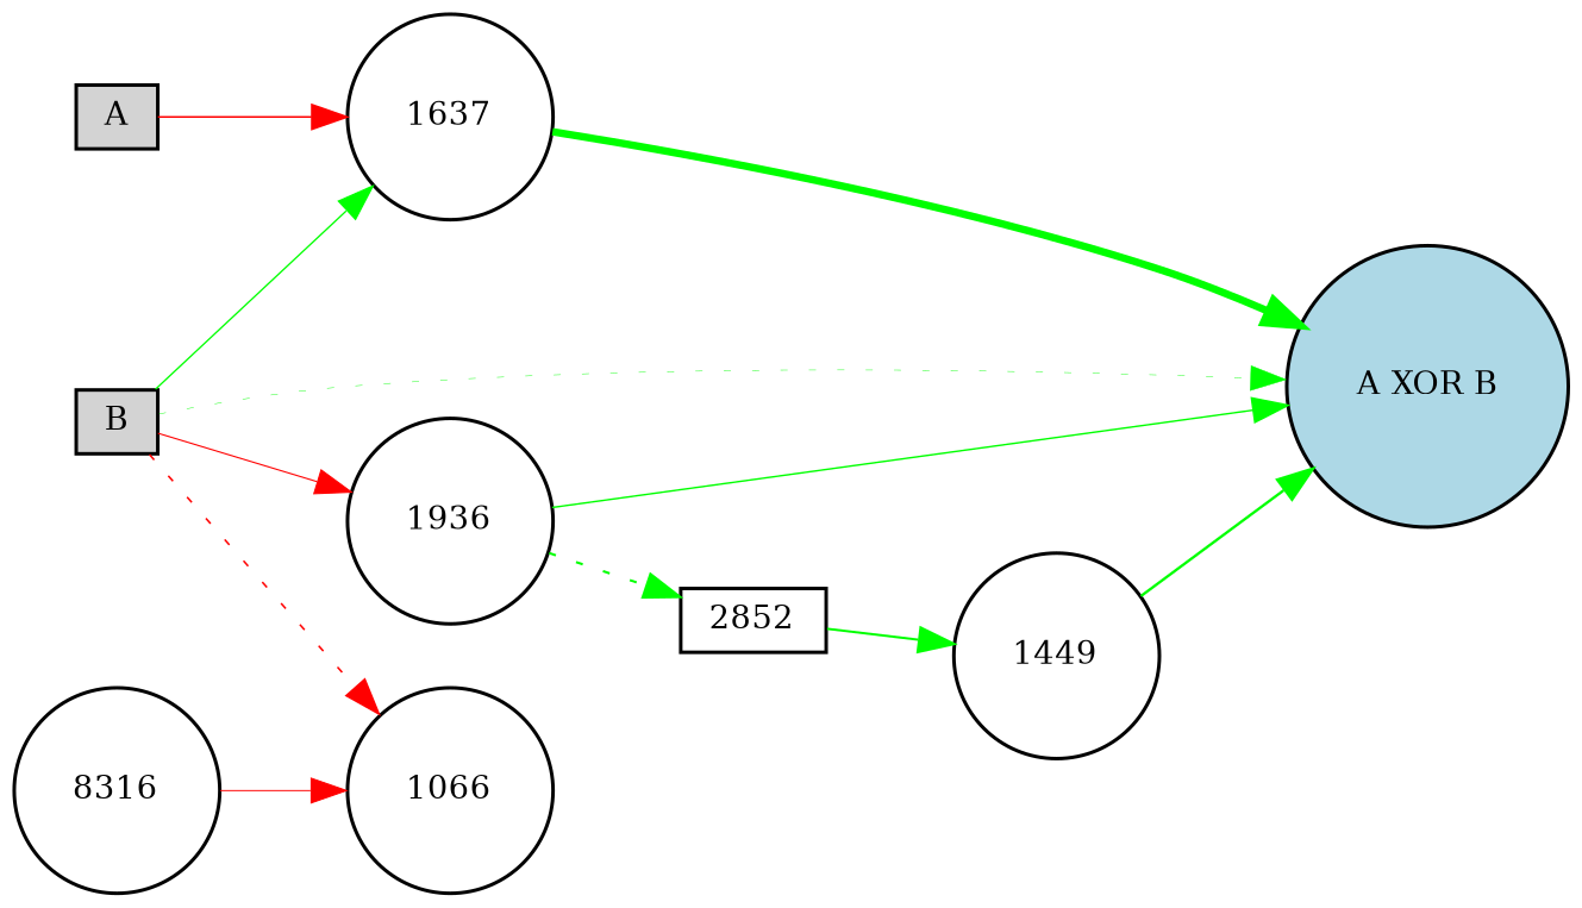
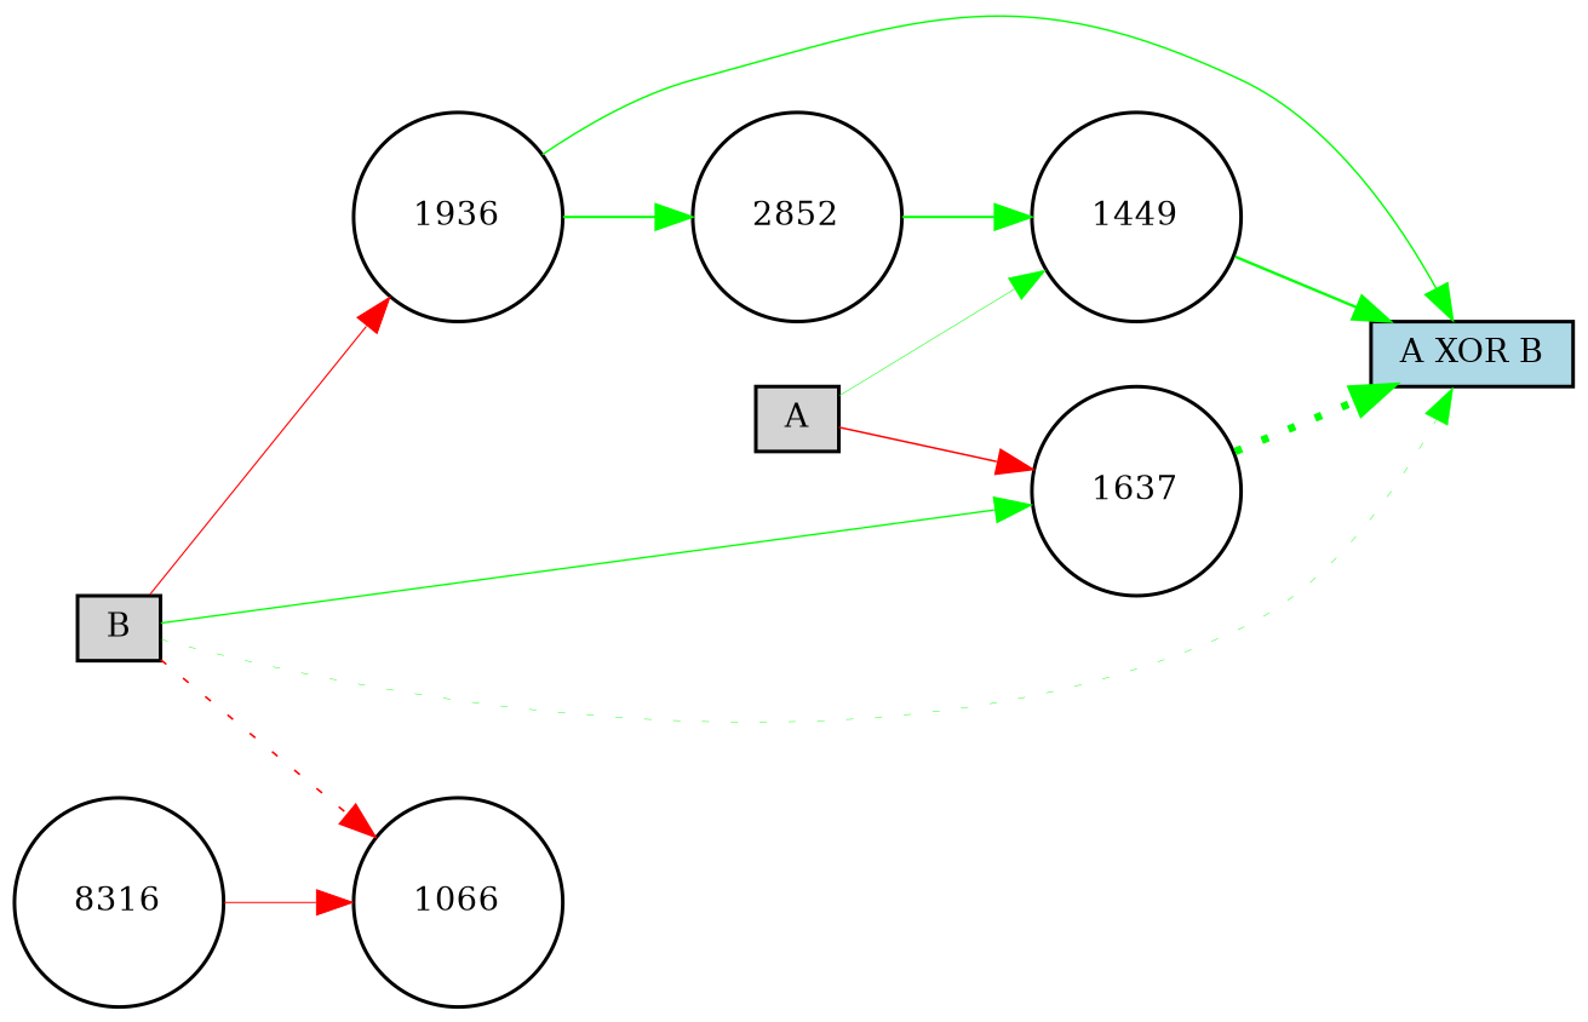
  digraph {
    rankdir=LR
    node [fillcolor=white fontsize=9 shape=circle style=filled]
    edge [color=green style=solid]
    A [fillcolor=lightgray height=0.2 shape=box width=0.2]
    1637 [height=0.2 width=0.2]
    1449 [height=0.2 width=0.2]
-   "A XOR B" [fillcolor=lightblue height=0.2 width=0.2]
+   "A XOR B" [fillcolor=lightblue height=0.2 shape=box width=0.2]
    B [fillcolor=lightgray height=0.2 shape=box width=0.2]
    1066 [height=0.2 width=0.2]
    1936 [height=0.2 width=0.2]
-   2852 [height=0.2 shape=box width=0.2]
+   2852 [height=0.2 width=0.2]
    n9 [height=0.2 label=8316 width=0.2]
    A -> 1637 [color=red penwidth=0.48600187977427534]
-   1637 -> "A XOR B" [penwidth=2.1235670251332226]
+   A -> 1449 [penwidth=0.17025156249795456]
+   1637 -> "A XOR B" [penwidth=2.1235670251332226 style=dotted]
    1449 -> "A XOR B" [penwidth=0.7593443499912746]
    B -> 1637 [penwidth=0.43549677171369283]
    B -> "A XOR B" [penwidth=0.13971910244695074 style=dotted]
    B -> 1066 [color=red penwidth=0.5093628001682255 style=dotted]
    B -> 1936 [color=red penwidth=0.3625237476659535]
    1936 -> "A XOR B" [penwidth=0.4612820765184964]
-   1936 -> 2852 [penwidth=0.6747008883942944 style=dotted]
+   1936 -> 2852 [penwidth=0.6747008883942944]
    2852 -> 1449 [penwidth=0.6617877393577275]
    n9 -> 1066 [color=red penwidth=0.32456220121557755]
  }
